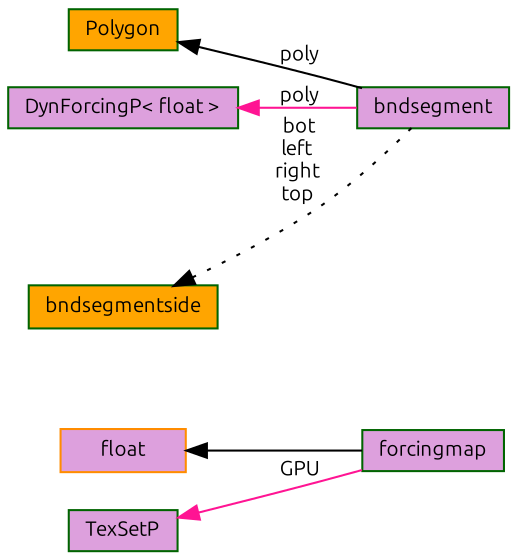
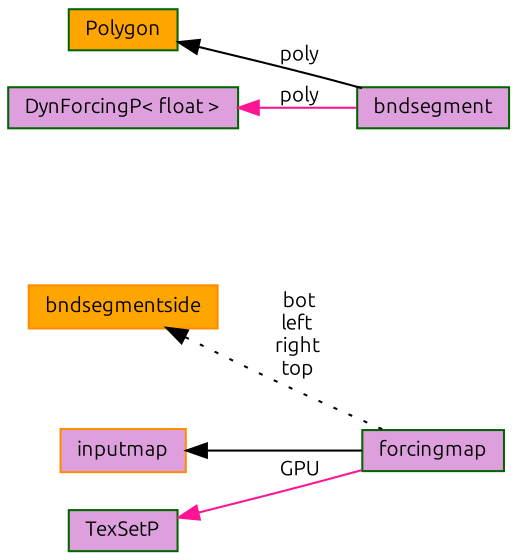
  digraph {
    fontname=Ubuntu
    rankdir=LR
    node [color=darkgreen fillcolor=plum fontname=Ubuntu fontsize=10 shape=record style=filled]
    edge [color=black dir=back fontname=Ubuntu fontsize=10 labelfontname=Helvetica labelfontsize=10 style=solid]
    n1 [fontcolor=black height=0.2 label=bndsegment width=0.4]
    n2 [fillcolor=orange height=0.2 label=Polygon width=0.4]
-   n3 [fillcolor=orange height=0.2 label=bndsegmentside width=0.4]
+   n3 [color=darkorange fillcolor=orange height=0.2 label=bndsegmentside width=0.4]
    n4 [height=0.2 label="DynForcingP\< float \>" width=0.4]
    n5 [height=0.2 label=forcingmap width=0.4]
-   n6 [color=darkorange height=0.2 label=float width=0.4]
+   n6 [color=darkorange height=0.2 label=inputmap width=0.4]
    n7 [height=0.2 label=TexSetP width=0.4]
    n2 -> n1 [label=" poly"]
-   n3 -> n1 [label=" bot\nleft\nright\ntop" style=dotted]
+   n3 -> n5 [label=" bot\nleft\nright\ntop" style=dotted]
    n4 -> n1 [color=deeppink label=" poly"]
    n6 -> n5
    n7 -> n5 [color=deeppink label=" GPU"]
  }
